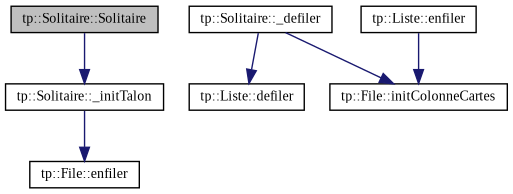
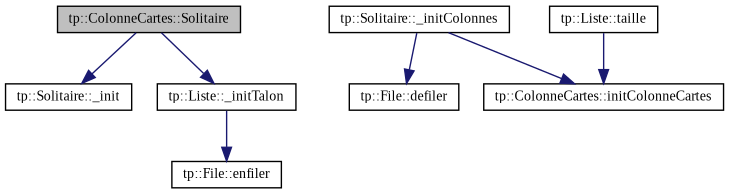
  digraph {
    fontname="Liberation Serif"
    rankdir=TB
    node [color=black fillcolor=white fontname="Liberation Serif" fontsize=10 shape=record style=filled]
    edge [color=midnightblue fontname="Liberation Serif" fontsize=10 labelfontname=FreeSans labelfontsize=10 style=solid]
-   n1 [fillcolor=grey75 fontcolor=black height=0.2 label="tp::Solitaire::Solitaire" width=0.4]
-   n3 [height=0.2 label="tp::Solitaire::_initTalon" width=0.4]
+   n1 [fillcolor=grey75 fontcolor=black height=0.2 label="tp::ColonneCartes::Solitaire" width=0.4]
+   n2 [height=0.2 label="tp::Solitaire::_init" width=0.4]
+   n3 [height=0.2 label="tp::Liste::_initTalon" width=0.4]
    n4 [height=0.2 label="tp::File::enfiler" width=0.4]
-   n5 [height=0.2 label="tp::Solitaire::_defiler" width=0.4]
-   n6 [height=0.2 label="tp::Liste::defiler" width=0.4]
-   n7 [height=0.2 label="tp::File::initColonneCartes" width=0.4]
-   n8 [height=0.2 label="tp::Liste::enfiler" width=0.4]
+   n5 [height=0.2 label="tp::Solitaire::_initColonnes" width=0.4]
+   n6 [height=0.2 label="tp::File::defiler" width=0.4]
+   n7 [height=0.2 label="tp::ColonneCartes::initColonneCartes" width=0.4]
+   n8 [height=0.2 label="tp::Liste::taille" width=0.4]
+   n1 -> n2
    n1 -> n3
    n3 -> n4
    n5 -> n6
    n5 -> n7
    n8 -> n7
  }
